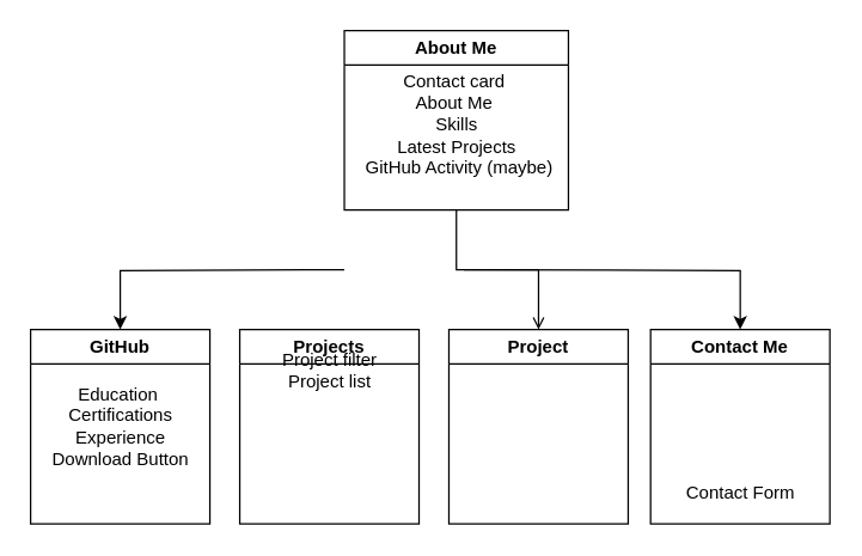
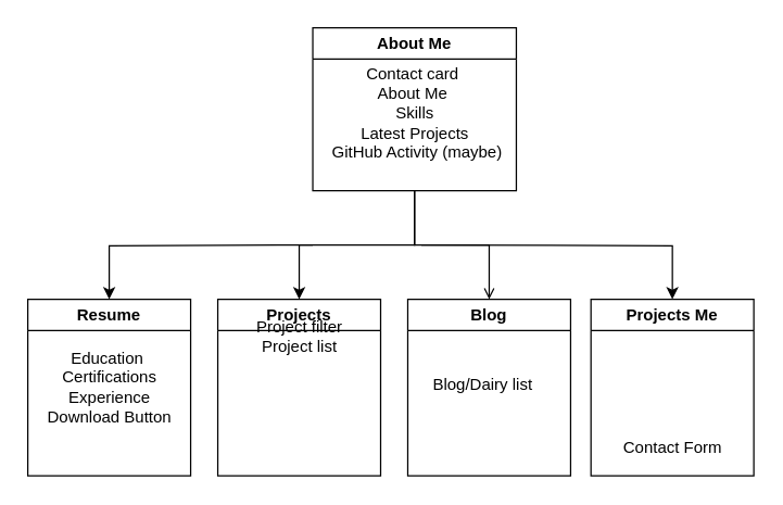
  <mxCell id="0" />
  <mxCell id="1" parent="0" />
  <mxCell id="2" style="edgeStyle=orthogonalEdgeStyle;rounded=0;orthogonalLoop=1;jettySize=auto;html=1;entryX=0.5;entryY=0;entryDx=0;entryDy=0;labelBackgroundColor=none;fontColor=default;endArrow=open;" edge="1" parent="1" source="6" target="10"><mxGeometry relative="1" as="geometry" /></mxCell>
+ <mxCell id="3" style="edgeStyle=orthogonalEdgeStyle;rounded=0;orthogonalLoop=1;jettySize=auto;html=1;entryX=0.5;entryY=0;entryDx=0;entryDy=0;labelBackgroundColor=none;fontColor=default;" edge="1" parent="1" source="6" target="12"><mxGeometry relative="1" as="geometry" /></mxCell>
  <mxCell id="4" style="edgeStyle=orthogonalEdgeStyle;rounded=0;orthogonalLoop=1;jettySize=auto;html=1;entryX=0.5;entryY=0;entryDx=0;entryDy=0;labelBackgroundColor=none;fontColor=default;" edge="1" parent="1" target="8"><mxGeometry relative="1" as="geometry"><mxPoint x="230" y="180" as="sourcePoint" /></mxGeometry></mxCell>
  <mxCell id="5" style="edgeStyle=orthogonalEdgeStyle;rounded=0;orthogonalLoop=1;jettySize=auto;html=1;entryX=0.5;entryY=0;entryDx=0;entryDy=0;" edge="1" parent="1" target="14"><mxGeometry relative="1" as="geometry"><mxPoint x="310" y="180" as="sourcePoint" /></mxGeometry></mxCell>
  <mxCell id="6" value="About Me" style="swimlane;whiteSpace=wrap;html=1;labelBackgroundColor=none;" vertex="1" parent="1"><mxGeometry x="230" y="20" width="150" height="120" as="geometry" /></mxCell>
  <mxCell id="7" value="Contact card&amp;nbsp;&lt;div&gt;About Me&amp;nbsp;&lt;/div&gt;&lt;div&gt;Skills&lt;/div&gt;&lt;div&gt;Latest Projects&lt;/div&gt;&lt;div&gt;&amp;nbsp;GitHub Activity (maybe)&lt;/div&gt;&lt;div&gt;&lt;br&gt;&lt;/div&gt;" style="text;html=1;align=center;verticalAlign=middle;resizable=0;points=[];autosize=1;strokeColor=none;fillColor=none;labelBackgroundColor=none;" vertex="1" parent="6"><mxGeometry y="20" width="150" height="100" as="geometry" /></mxCell>
- <mxCell id="8" value="GitHub" style="swimlane;whiteSpace=wrap;html=1;labelBackgroundColor=none;" vertex="1" parent="1"><mxGeometry x="20" y="220" width="120" height="130" as="geometry" /></mxCell>
+ <mxCell id="8" value="Resume" style="swimlane;whiteSpace=wrap;html=1;labelBackgroundColor=none;" vertex="1" parent="1"><mxGeometry x="20" y="220" width="120" height="130" as="geometry" /></mxCell>
  <mxCell id="9" value="&lt;div&gt;Education&amp;nbsp;&lt;/div&gt;&lt;div&gt;Certifications&lt;/div&gt;&lt;div&gt;Experience&lt;/div&gt;&lt;div&gt;Download Button&lt;/div&gt;" style="text;html=1;align=center;verticalAlign=middle;resizable=0;points=[];autosize=1;strokeColor=none;fillColor=none;labelBackgroundColor=none;" vertex="1" parent="8"><mxGeometry x="5" y="30" width="110" height="70" as="geometry" /></mxCell>
- <mxCell id="10" value="Project" style="swimlane;whiteSpace=wrap;html=1;labelBackgroundColor=none;" vertex="1" parent="1"><mxGeometry x="300" y="220" width="120" height="130" as="geometry" /></mxCell>
+ <mxCell id="10" value="Blog" style="swimlane;whiteSpace=wrap;html=1;labelBackgroundColor=none;" vertex="1" parent="1"><mxGeometry x="300" y="220" width="120" height="130" as="geometry" /></mxCell>
+ <mxCell id="11" value="&lt;div&gt;Blog/Dairy list&lt;/div&gt;&lt;div&gt;&lt;br&gt;&lt;/div&gt;" style="text;html=1;align=center;verticalAlign=middle;resizable=0;points=[];autosize=1;strokeColor=none;fillColor=none;labelBackgroundColor=none;" vertex="1" parent="10"><mxGeometry x="5" y="50" width="100" height="40" as="geometry" /></mxCell>
  <mxCell id="12" value="Projects" style="swimlane;whiteSpace=wrap;html=1;labelBackgroundColor=none;" vertex="1" parent="1"><mxGeometry x="160" y="220" width="120" height="130" as="geometry" /></mxCell>
  <mxCell id="13" value="&lt;div&gt;Project filter&lt;/div&gt;&lt;div&gt;Project list&lt;/div&gt;&lt;div&gt;&lt;br&gt;&lt;/div&gt;" style="text;html=1;align=center;verticalAlign=middle;resizable=0;points=[];autosize=1;strokeColor=none;fillColor=none;labelBackgroundColor=none;" vertex="1" parent="12"><mxGeometry x="15" y="5" width="90" height="60" as="geometry" /></mxCell>
- <mxCell id="14" value="Contact Me" style="swimlane;whiteSpace=wrap;html=1;labelBackgroundColor=none;" vertex="1" parent="1"><mxGeometry x="435" y="220" width="120" height="130" as="geometry" /></mxCell>
+ <mxCell id="14" value="Projects Me" style="swimlane;whiteSpace=wrap;html=1;labelBackgroundColor=none;" vertex="1" parent="1"><mxGeometry x="435" y="220" width="120" height="130" as="geometry" /></mxCell>
  <mxCell id="15" value="&lt;div&gt;Contact Form&lt;/div&gt;" style="text;html=1;align=center;verticalAlign=middle;resizable=0;points=[];autosize=1;strokeColor=none;fillColor=none;labelBackgroundColor=none;" vertex="1" parent="14"><mxGeometry x="10" y="95" width="100" height="30" as="geometry" /></mxCell>
